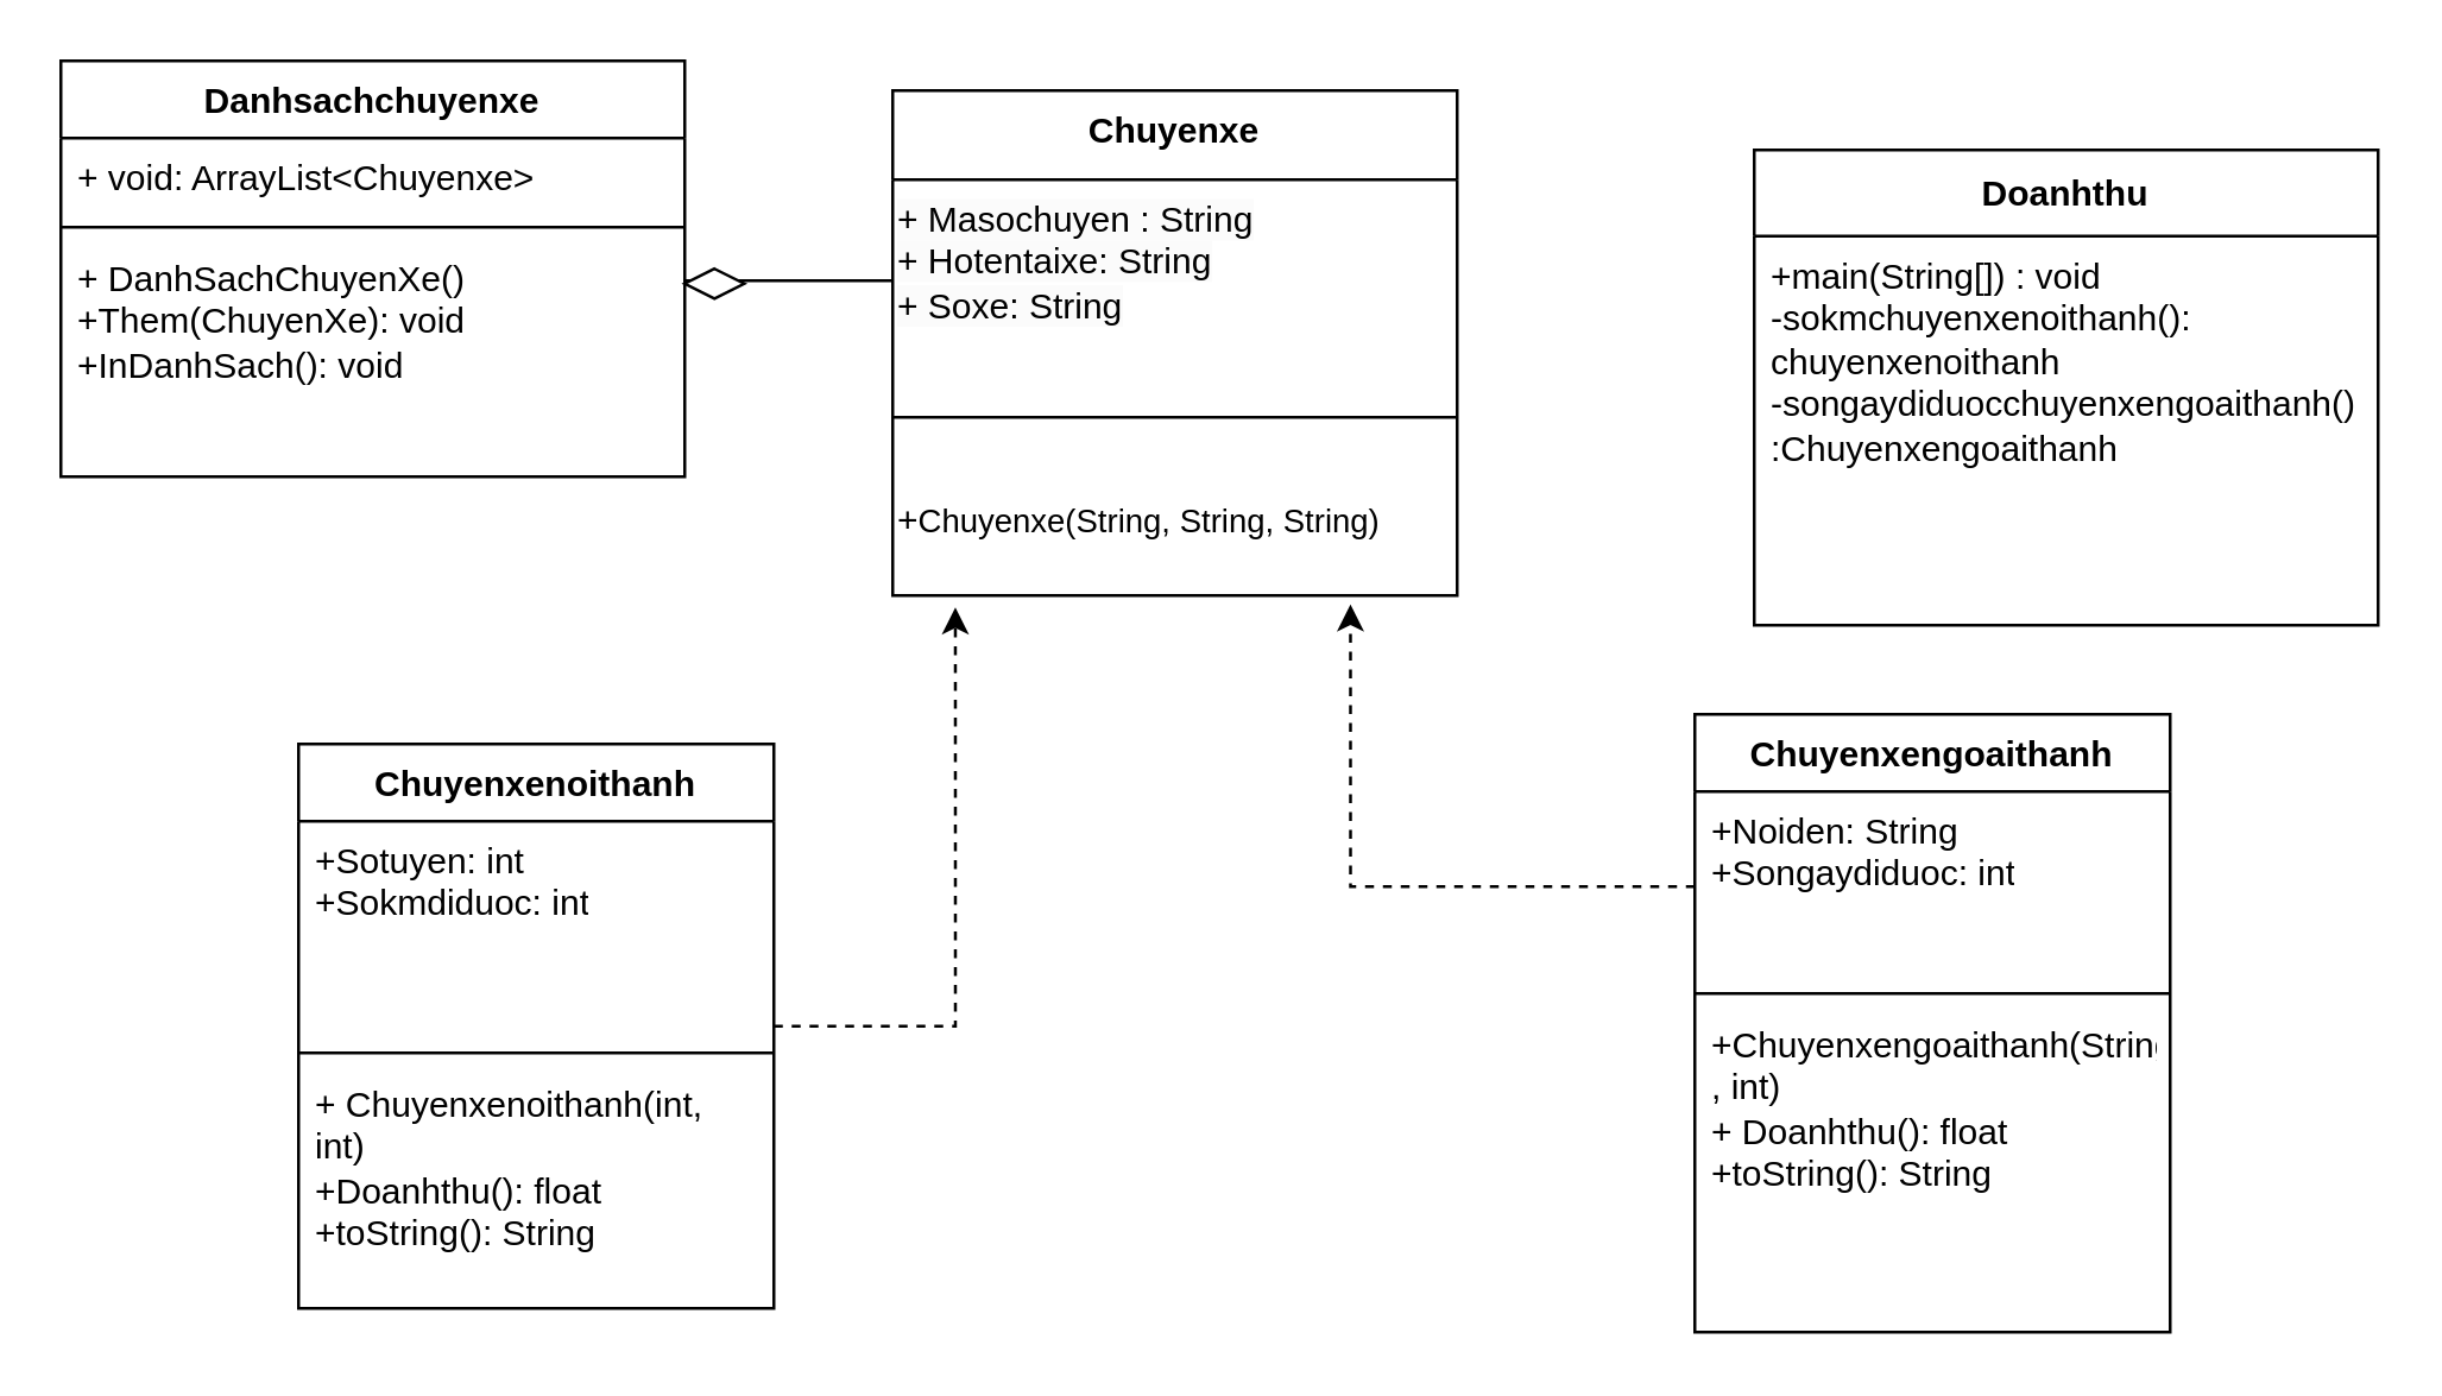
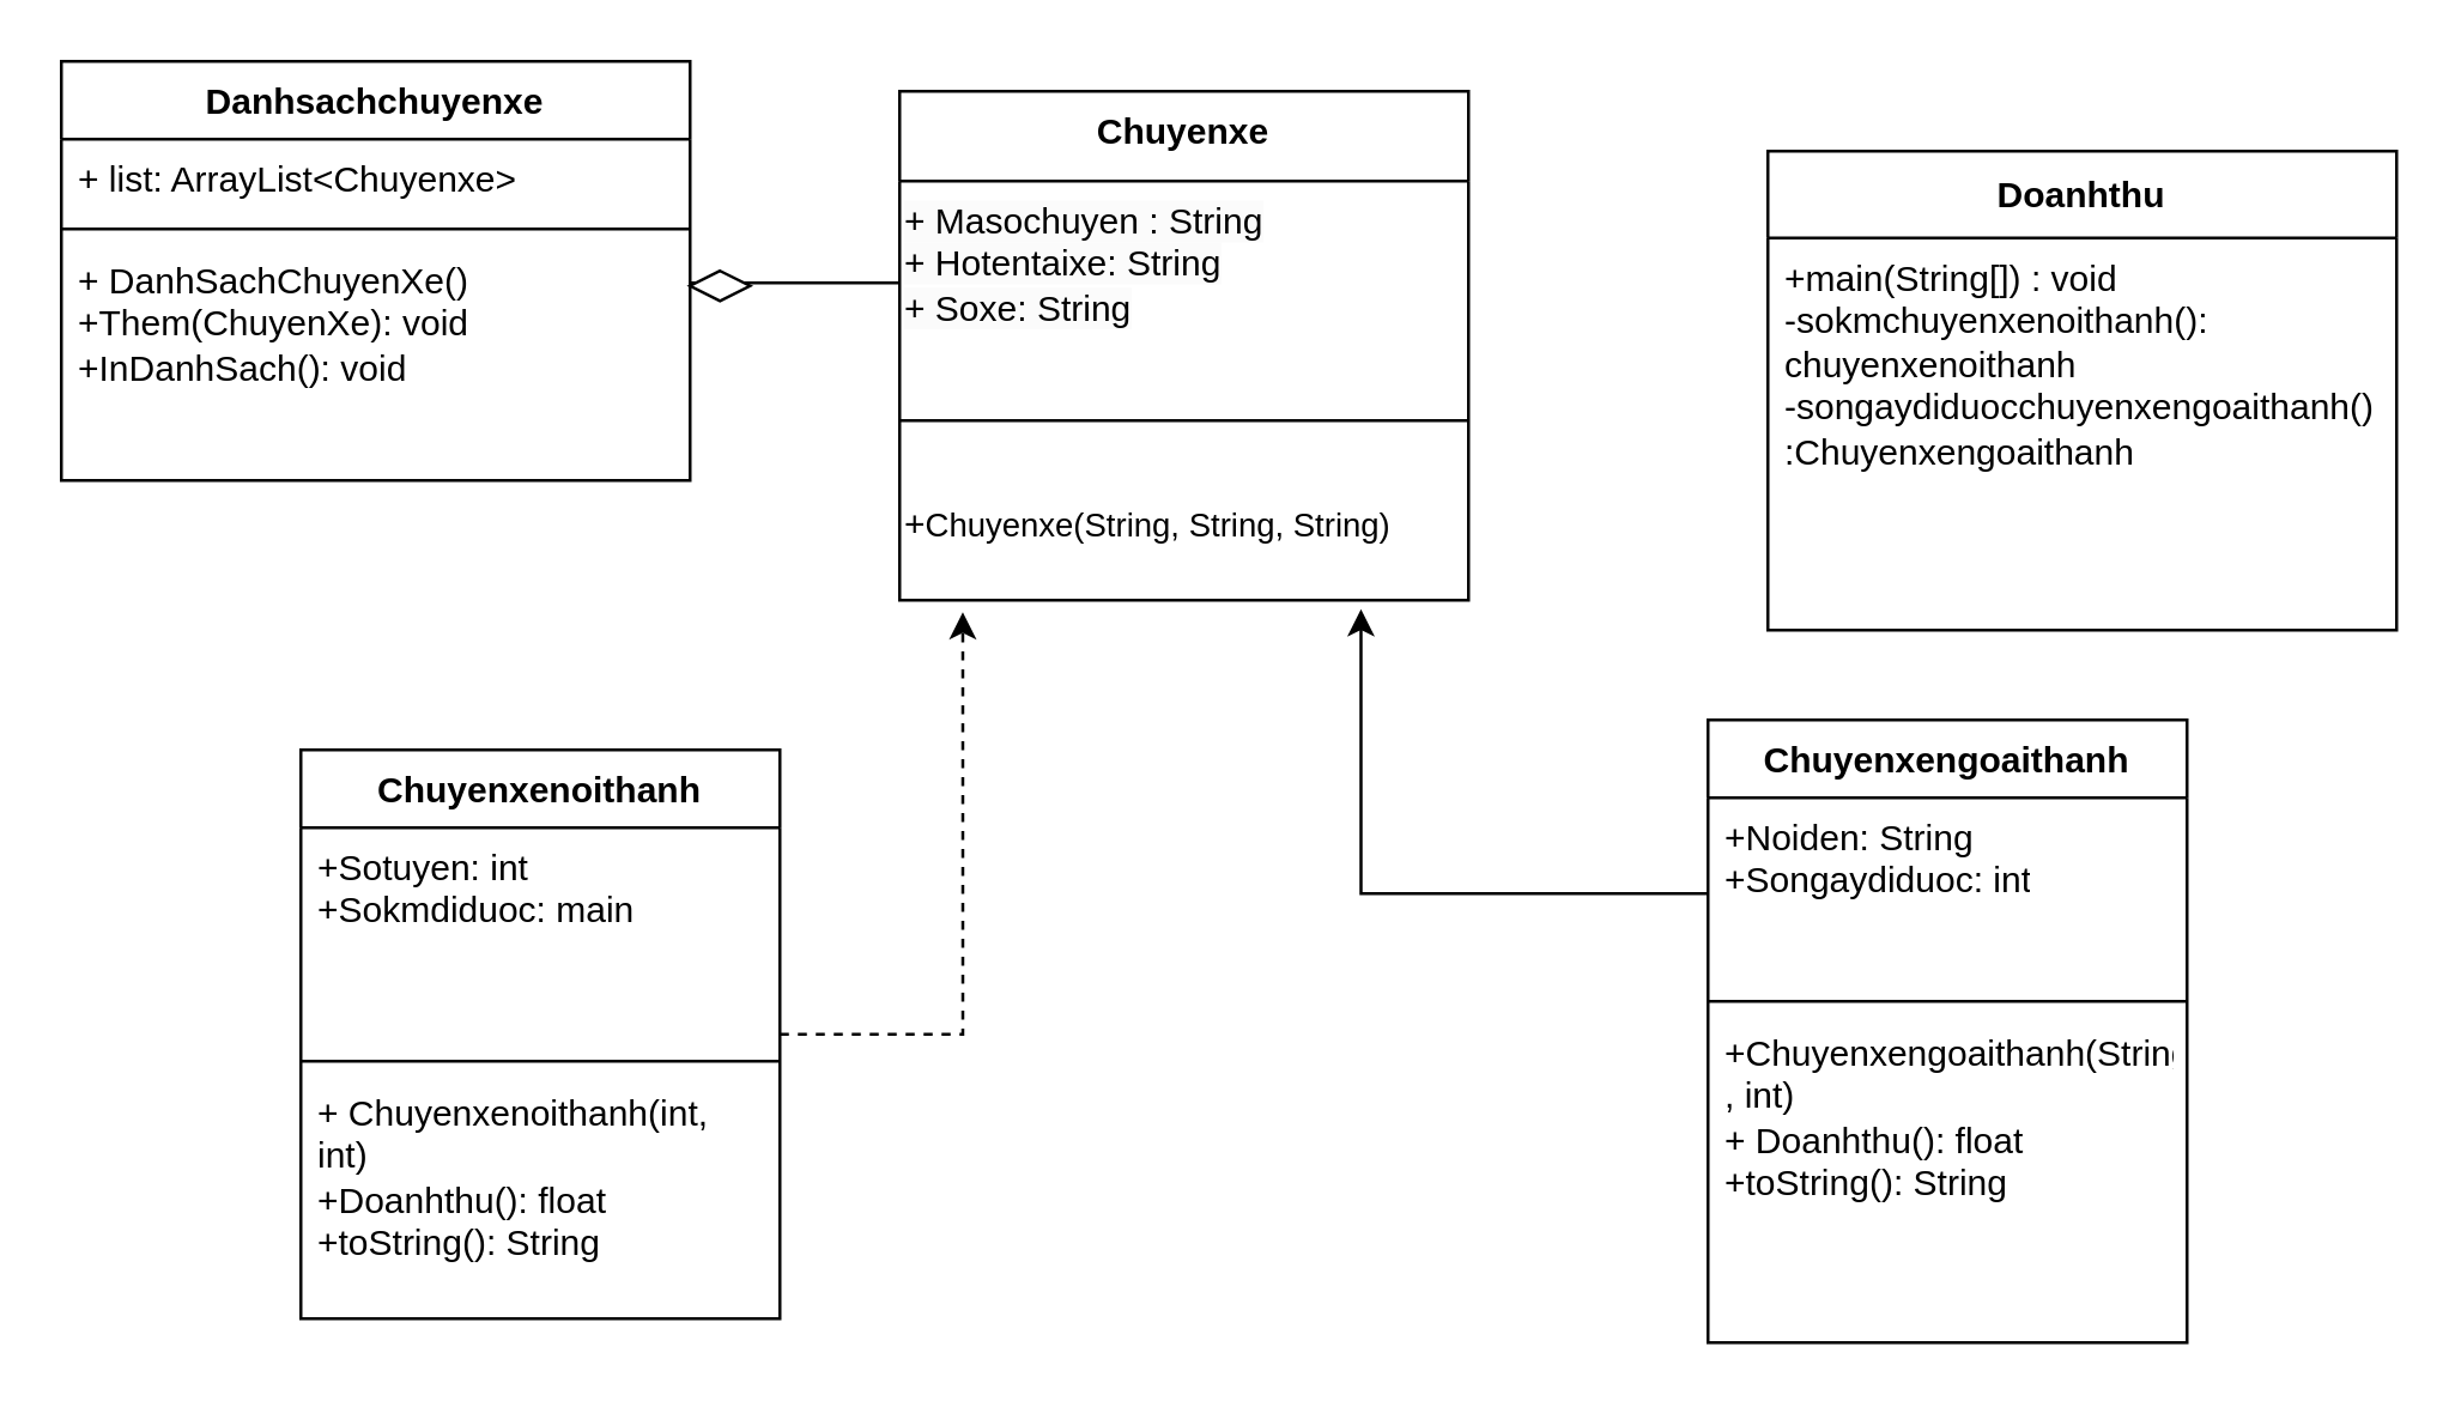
  <mxCell id="0" />
  <mxCell id="1" parent="0" />
  <mxCell id="2" value="Chuyenxe" style="swimlane;fontStyle=1;align=center;verticalAlign=top;childLayout=stackLayout;horizontal=1;startSize=30;horizontalStack=0;resizeParent=1;resizeParentMax=0;resizeLast=0;collapsible=1;marginBottom=0;whiteSpace=wrap;html=1;" parent="1" vertex="1"><mxGeometry x="300" y="30" width="190" height="170" as="geometry" /></mxCell>
  <mxCell id="3" value="&lt;span style=&quot;color: rgb(0, 0, 0); font-family: Helvetica; font-size: 12px; font-style: normal; font-variant-ligatures: normal; font-variant-caps: normal; font-weight: 400; letter-spacing: normal; orphans: 2; text-align: left; text-indent: 0px; text-transform: none; widows: 2; word-spacing: 0px; -webkit-text-stroke-width: 0px; background-color: rgb(251, 251, 251); text-decoration-thickness: initial; text-decoration-style: initial; text-decoration-color: initial; float: none; display: inline !important;&quot;&gt;+ Masochuyen : String&lt;/span&gt;&lt;br style=&quot;border-color: var(--border-color); color: rgb(0, 0, 0); font-family: Helvetica; font-size: 12px; font-style: normal; font-variant-ligatures: normal; font-variant-caps: normal; font-weight: 400; letter-spacing: normal; orphans: 2; text-align: left; text-indent: 0px; text-transform: none; widows: 2; word-spacing: 0px; -webkit-text-stroke-width: 0px; background-color: rgb(251, 251, 251); text-decoration-thickness: initial; text-decoration-style: initial; text-decoration-color: initial;&quot;&gt;&lt;span style=&quot;color: rgb(0, 0, 0); font-family: Helvetica; font-size: 12px; font-style: normal; font-variant-ligatures: normal; font-variant-caps: normal; font-weight: 400; letter-spacing: normal; orphans: 2; text-align: left; text-indent: 0px; text-transform: none; widows: 2; word-spacing: 0px; -webkit-text-stroke-width: 0px; background-color: rgb(251, 251, 251); text-decoration-thickness: initial; text-decoration-style: initial; text-decoration-color: initial; float: none; display: inline !important;&quot;&gt;+ Hotentaixe: String&lt;/span&gt;&lt;br style=&quot;border-color: var(--border-color); color: rgb(0, 0, 0); font-family: Helvetica; font-size: 12px; font-style: normal; font-variant-ligatures: normal; font-variant-caps: normal; font-weight: 400; letter-spacing: normal; orphans: 2; text-align: left; text-indent: 0px; text-transform: none; widows: 2; word-spacing: 0px; -webkit-text-stroke-width: 0px; background-color: rgb(251, 251, 251); text-decoration-thickness: initial; text-decoration-style: initial; text-decoration-color: initial;&quot;&gt;&lt;span style=&quot;color: rgb(0, 0, 0); font-family: Helvetica; font-size: 12px; font-style: normal; font-variant-ligatures: normal; font-variant-caps: normal; font-weight: 400; letter-spacing: normal; orphans: 2; text-align: left; text-indent: 0px; text-transform: none; widows: 2; word-spacing: 0px; -webkit-text-stroke-width: 0px; background-color: rgb(251, 251, 251); text-decoration-thickness: initial; text-decoration-style: initial; text-decoration-color: initial; float: none; display: inline !important;&quot;&gt;+ Soxe: String&lt;br&gt;&lt;/span&gt;" style="text;whiteSpace=wrap;html=1;" parent="2" vertex="1"><mxGeometry y="30" width="190" height="70" as="geometry" /></mxCell>
  <mxCell id="4" value="" style="line;strokeWidth=1;fillColor=none;align=left;verticalAlign=middle;spacingTop=-1;spacingLeft=3;spacingRight=3;rotatable=0;labelPosition=right;points=[];portConstraint=eastwest;strokeColor=inherit;" parent="2" vertex="1"><mxGeometry y="100" width="190" height="20" as="geometry" /></mxCell>
  <mxCell id="5" value="&lt;div style=&quot;font-size: 9px;&quot;&gt;&lt;br&gt;&lt;/div&gt;&lt;div style=&quot;&quot;&gt;&lt;span style=&quot;background-color: initial;&quot;&gt;+&lt;font style=&quot;font-size: 11px;&quot;&gt;Chuyenxe(String, String, String)&lt;/font&gt;&lt;/span&gt;&lt;/div&gt;&lt;div style=&quot;&quot;&gt;&lt;span style=&quot;background-color: initial;&quot;&gt;&amp;nbsp;&lt;/span&gt;&lt;/div&gt;" style="text;html=1;align=left;verticalAlign=top;resizable=0;points=[];autosize=1;strokeColor=none;fillColor=none;" parent="2" vertex="1"><mxGeometry y="120" width="190" height="50" as="geometry" /></mxCell>
  <mxCell id="6" value="Chuyenxengoaithanh" style="swimlane;fontStyle=1;align=center;verticalAlign=top;childLayout=stackLayout;horizontal=1;startSize=26;horizontalStack=0;resizeParent=1;resizeParentMax=0;resizeLast=0;collapsible=1;marginBottom=0;whiteSpace=wrap;html=1;" parent="1" vertex="1"><mxGeometry x="570" y="240" width="160" height="208" as="geometry" /></mxCell>
  <mxCell id="7" value="+Noiden: String&lt;br&gt;+Songaydiduoc: int&lt;br&gt;" style="text;strokeColor=none;fillColor=none;align=left;verticalAlign=top;spacingLeft=4;spacingRight=4;overflow=hidden;rotatable=0;points=[[0,0.5],[1,0.5]];portConstraint=eastwest;whiteSpace=wrap;html=1;" parent="6" vertex="1"><mxGeometry y="26" width="160" height="64" as="geometry" /></mxCell>
  <mxCell id="8" value="" style="line;strokeWidth=1;fillColor=none;align=left;verticalAlign=middle;spacingTop=-1;spacingLeft=3;spacingRight=3;rotatable=0;labelPosition=right;points=[];portConstraint=eastwest;strokeColor=inherit;" parent="6" vertex="1"><mxGeometry y="90" width="160" height="8" as="geometry" /></mxCell>
  <mxCell id="9" value="+Chuyenxengoaithanh(String&lt;br&gt;, int)&lt;br&gt;+ Doanhthu(): float&lt;br&gt;+toString(): String" style="text;strokeColor=none;fillColor=none;align=left;verticalAlign=top;spacingLeft=4;spacingRight=4;overflow=hidden;rotatable=0;points=[[0,0.5],[1,0.5]];portConstraint=eastwest;whiteSpace=wrap;html=1;" parent="6" vertex="1"><mxGeometry y="98" width="160" height="110" as="geometry" /></mxCell>
  <mxCell id="10" style="edgeStyle=orthogonalEdgeStyle;rounded=0;orthogonalLoop=1;jettySize=auto;html=1;entryX=0.111;entryY=1.08;entryDx=0;entryDy=0;entryPerimeter=0;dashed=1;" parent="1" source="11" target="5" edge="1"><mxGeometry relative="1" as="geometry" /></mxCell>
  <mxCell id="11" value="Chuyenxenoithanh" style="swimlane;fontStyle=1;align=center;verticalAlign=top;childLayout=stackLayout;horizontal=1;startSize=26;horizontalStack=0;resizeParent=1;resizeParentMax=0;resizeLast=0;collapsible=1;marginBottom=0;whiteSpace=wrap;html=1;" parent="1" vertex="1"><mxGeometry x="100" y="250" width="160" height="190" as="geometry" /></mxCell>
- <mxCell id="12" value="+Sotuyen: int&amp;nbsp;&lt;br&gt;+Sokmdiduoc: int&lt;br&gt;" style="text;strokeColor=none;fillColor=none;align=left;verticalAlign=top;spacingLeft=4;spacingRight=4;overflow=hidden;rotatable=0;points=[[0,0.5],[1,0.5]];portConstraint=eastwest;whiteSpace=wrap;html=1;" parent="11" vertex="1"><mxGeometry y="26" width="160" height="74" as="geometry" /></mxCell>
+ <mxCell id="12" value="+Sotuyen: int&amp;nbsp;&lt;br&gt;+Sokmdiduoc: main&lt;br&gt;" style="text;strokeColor=none;fillColor=none;align=left;verticalAlign=top;spacingLeft=4;spacingRight=4;overflow=hidden;rotatable=0;points=[[0,0.5],[1,0.5]];portConstraint=eastwest;whiteSpace=wrap;html=1;" parent="11" vertex="1"><mxGeometry y="26" width="160" height="74" as="geometry" /></mxCell>
  <mxCell id="13" value="" style="line;strokeWidth=1;fillColor=none;align=left;verticalAlign=middle;spacingTop=-1;spacingLeft=3;spacingRight=3;rotatable=0;labelPosition=right;points=[];portConstraint=eastwest;strokeColor=inherit;" parent="11" vertex="1"><mxGeometry y="100" width="160" height="8" as="geometry" /></mxCell>
  <mxCell id="14" value="+ Chuyenxenoithanh(int, int)&lt;br&gt;+Doanhthu(): float&lt;br&gt;+toString(): String" style="text;strokeColor=none;fillColor=none;align=left;verticalAlign=top;spacingLeft=4;spacingRight=4;overflow=hidden;rotatable=0;points=[[0,0.5],[1,0.5]];portConstraint=eastwest;whiteSpace=wrap;html=1;" parent="11" vertex="1"><mxGeometry y="108" width="160" height="82" as="geometry" /></mxCell>
  <mxCell id="15" value="Doanhthu" style="swimlane;fontStyle=1;align=center;verticalAlign=middle;childLayout=stackLayout;horizontal=1;startSize=29;horizontalStack=0;resizeParent=1;resizeParentMax=0;resizeLast=0;collapsible=0;marginBottom=0;html=1;whiteSpace=wrap;" parent="1" vertex="1"><mxGeometry x="590" y="50" width="210" height="160" as="geometry" /></mxCell>
  <mxCell id="16" value="+main(String[]) : void&lt;br&gt;-sokmchuyenxenoithanh(): chuyenxenoithanh&lt;br&gt;&lt;font style=&quot;font-size: 12px;&quot;&gt;-songaydiduocchuyenxengoaithanh&lt;/font&gt;()&lt;br&gt;:Chuyenxengoaithanh" style="text;html=1;strokeColor=none;fillColor=none;align=left;verticalAlign=top;spacingLeft=4;spacingRight=4;overflow=hidden;rotatable=0;points=[[0,0.5],[1,0.5]];portConstraint=eastwest;whiteSpace=wrap;" parent="15" vertex="1"><mxGeometry y="29" width="210" height="131" as="geometry" /></mxCell>
- <mxCell id="17" style="edgeStyle=orthogonalEdgeStyle;rounded=0;orthogonalLoop=1;jettySize=auto;html=1;exitX=0;exitY=0.5;exitDx=0;exitDy=0;entryX=0.811;entryY=1.06;entryDx=0;entryDy=0;entryPerimeter=0;dashed=1;" parent="1" source="7" target="5" edge="1"><mxGeometry relative="1" as="geometry" /></mxCell>
+ <mxCell id="17" style="edgeStyle=orthogonalEdgeStyle;rounded=0;orthogonalLoop=1;jettySize=auto;html=1;exitX=0;exitY=0.5;exitDx=0;exitDy=0;entryX=0.811;entryY=1.06;entryDx=0;entryDy=0;entryPerimeter=0;" parent="1" source="7" target="5" edge="1"><mxGeometry relative="1" as="geometry" /></mxCell>
  <mxCell id="18" value="Danhsachchuyenxe" style="swimlane;fontStyle=1;align=center;verticalAlign=top;childLayout=stackLayout;horizontal=1;startSize=26;horizontalStack=0;resizeParent=1;resizeParentMax=0;resizeLast=0;collapsible=1;marginBottom=0;whiteSpace=wrap;html=1;" parent="1" vertex="1"><mxGeometry x="20" y="20" width="210" height="140" as="geometry" /></mxCell>
- <mxCell id="19" value="+ void: ArrayList&amp;lt;Chuyenxe&amp;gt;" style="text;strokeColor=none;fillColor=none;align=left;verticalAlign=top;spacingLeft=4;spacingRight=4;overflow=hidden;rotatable=0;points=[[0,0.5],[1,0.5]];portConstraint=eastwest;whiteSpace=wrap;html=1;" parent="18" vertex="1"><mxGeometry y="26" width="210" height="26" as="geometry" /></mxCell>
+ <mxCell id="19" value="+ list: ArrayList&amp;lt;Chuyenxe&amp;gt;" style="text;strokeColor=none;fillColor=none;align=left;verticalAlign=top;spacingLeft=4;spacingRight=4;overflow=hidden;rotatable=0;points=[[0,0.5],[1,0.5]];portConstraint=eastwest;whiteSpace=wrap;html=1;" parent="18" vertex="1"><mxGeometry y="26" width="210" height="26" as="geometry" /></mxCell>
  <mxCell id="20" value="" style="line;strokeWidth=1;fillColor=none;align=left;verticalAlign=middle;spacingTop=-1;spacingLeft=3;spacingRight=3;rotatable=0;labelPosition=right;points=[];portConstraint=eastwest;strokeColor=inherit;" parent="18" vertex="1"><mxGeometry y="52" width="210" height="8" as="geometry" /></mxCell>
  <mxCell id="21" value="+ DanhSachChuyenXe()&lt;br&gt;+Them(ChuyenXe): void&lt;br&gt;+InDanhSach(): void" style="text;strokeColor=none;fillColor=none;align=left;verticalAlign=top;spacingLeft=4;spacingRight=4;overflow=hidden;rotatable=0;points=[[0,0.5],[1,0.5]];portConstraint=eastwest;whiteSpace=wrap;html=1;" parent="18" vertex="1"><mxGeometry y="60" width="210" height="80" as="geometry" /></mxCell>
  <mxCell id="22" value="" style="line;strokeWidth=1;fillColor=none;align=left;verticalAlign=middle;spacingTop=-1;spacingLeft=3;spacingRight=3;rotatable=0;labelPosition=right;points=[];portConstraint=eastwest;strokeColor=inherit;" parent="1" vertex="1"><mxGeometry x="230" y="90" width="70" height="8" as="geometry" /></mxCell>
  <mxCell id="23" value="" style="rhombus;whiteSpace=wrap;html=1;" parent="1" vertex="1"><mxGeometry x="230" y="90" width="20" height="10" as="geometry" /></mxCell>
